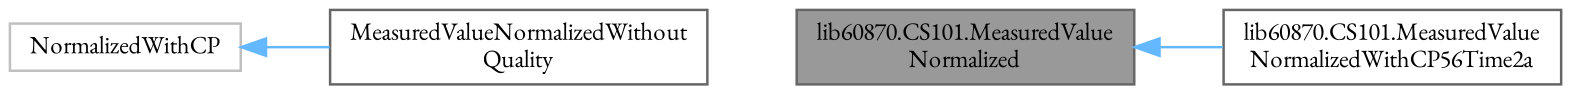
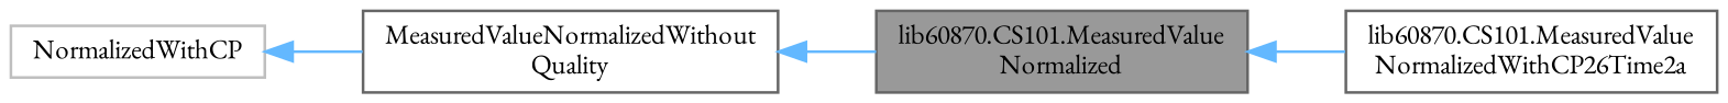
  digraph {
    fontname="EB Garamond"
    rankdir=LR
    node [color=gray40 fillcolor=white fontname="EB Garamond" fontsize=10 shape=box style=filled]
    edge [color=steelblue1 dir=back fontname="EB Garamond" fontsize=10 labelfontname=Helvetica labelfontsize=10 style=solid]
    n1 [fillcolor=grey60 fontcolor=black height=0.2 label="lib60870.CS101.MeasuredValue\lNormalized" width=0.4]
-   n2 [height=0.2 label="lib60870.CS101.MeasuredValue\lNormalizedWithCP56Time2a" width=0.4]
+   n2 [height=0.2 label="lib60870.CS101.MeasuredValue\lNormalizedWithCP26Time2a" width=0.4]
    n3 [height=0.2 label="MeasuredValueNormalizedWithout\lQuality" width=0.4]
    n4 [color=grey75 height=0.2 label=NormalizedWithCP width=0.4]
    n1 -> n2
+   n3 -> n1
    n4 -> n3
  }
